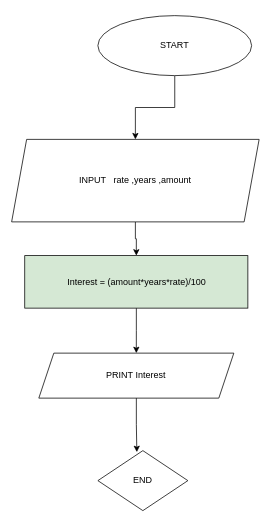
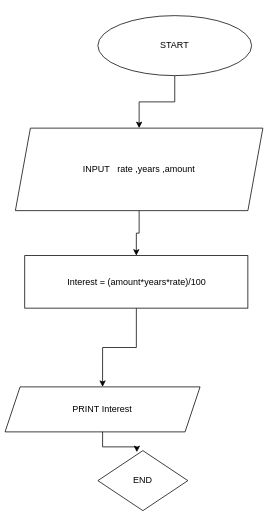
  <mxCell id="0" />
  <mxCell id="1" parent="0" />
  <mxCell id="2" style="edgeStyle=orthogonalEdgeStyle;rounded=0;orthogonalLoop=1;jettySize=auto;html=1;entryX=0.5;entryY=0;entryDx=0;entryDy=0;" edge="1" parent="1" source="3" target="5"><mxGeometry relative="1" as="geometry" /></mxCell>
  <mxCell id="3" value="START" style="ellipse;whiteSpace=wrap;html=1;" vertex="1" parent="1"><mxGeometry x="130" y="20" width="205" height="80" as="geometry" /></mxCell>
  <mxCell id="4" style="edgeStyle=orthogonalEdgeStyle;rounded=0;orthogonalLoop=1;jettySize=auto;html=1;entryX=0.5;entryY=0;entryDx=0;entryDy=0;" edge="1" parent="1" source="5" target="7"><mxGeometry relative="1" as="geometry" /></mxCell>
- <mxCell id="5" value="INPUT&amp;nbsp; &amp;nbsp;rate ,years ,amount" style="shape=parallelogram;perimeter=parallelogramPerimeter;whiteSpace=wrap;html=1;fixedSize=1;" vertex="1" parent="1"><mxGeometry x="15" y="185" width="330" height="110" as="geometry" /></mxCell>
+ <mxCell id="5" value="INPUT&amp;nbsp; &amp;nbsp;rate ,years ,amount" style="shape=parallelogram;perimeter=parallelogramPerimeter;whiteSpace=wrap;html=1;fixedSize=1;" vertex="1" parent="1"><mxGeometry x="20" y="170" width="330" height="110" as="geometry" /></mxCell>
  <mxCell id="6" style="edgeStyle=orthogonalEdgeStyle;rounded=0;orthogonalLoop=1;jettySize=auto;html=1;entryX=0.5;entryY=0;entryDx=0;entryDy=0;" edge="1" parent="1" source="7" target="8"><mxGeometry relative="1" as="geometry" /></mxCell>
- <mxCell id="7" value="&lt;br&gt;Interest = (amount*years*rate)/100&lt;div&gt;&lt;br&gt;&lt;/div&gt;" style="rounded=0;whiteSpace=wrap;html=1;fillColor=#d5e8d4;" vertex="1" parent="1"><mxGeometry x="32.5" y="340" width="297.5" height="70" as="geometry" /></mxCell>
- <mxCell id="8" value="PRINT Interest" style="shape=parallelogram;perimeter=parallelogramPerimeter;whiteSpace=wrap;html=1;fixedSize=1;" vertex="1" parent="1"><mxGeometry x="51.25" y="470" width="260" height="60" as="geometry" /></mxCell>
+ <mxCell id="7" value="&lt;br&gt;Interest = (amount*years*rate)/100&lt;div&gt;&lt;br&gt;&lt;/div&gt;" style="rounded=0;whiteSpace=wrap;html=1;" vertex="1" parent="1"><mxGeometry x="32.5" y="340" width="297.5" height="70" as="geometry" /></mxCell>
+ <mxCell id="8" value="PRINT Interest" style="shape=parallelogram;perimeter=parallelogramPerimeter;whiteSpace=wrap;html=1;fixedSize=1;" vertex="1" parent="1"><mxGeometry x="6.25" y="515" width="260" height="60" as="geometry" /></mxCell>
  <mxCell id="9" value="END" style="rhombus;whiteSpace=wrap;html=1;" vertex="1" parent="1"><mxGeometry x="130" y="600" width="120" height="80" as="geometry" /></mxCell>
  <mxCell id="10" style="edgeStyle=orthogonalEdgeStyle;rounded=0;orthogonalLoop=1;jettySize=auto;html=1;entryX=0.433;entryY=0.025;entryDx=0;entryDy=0;entryPerimeter=0;" edge="1" parent="1" source="8" target="9"><mxGeometry relative="1" as="geometry" /></mxCell>
